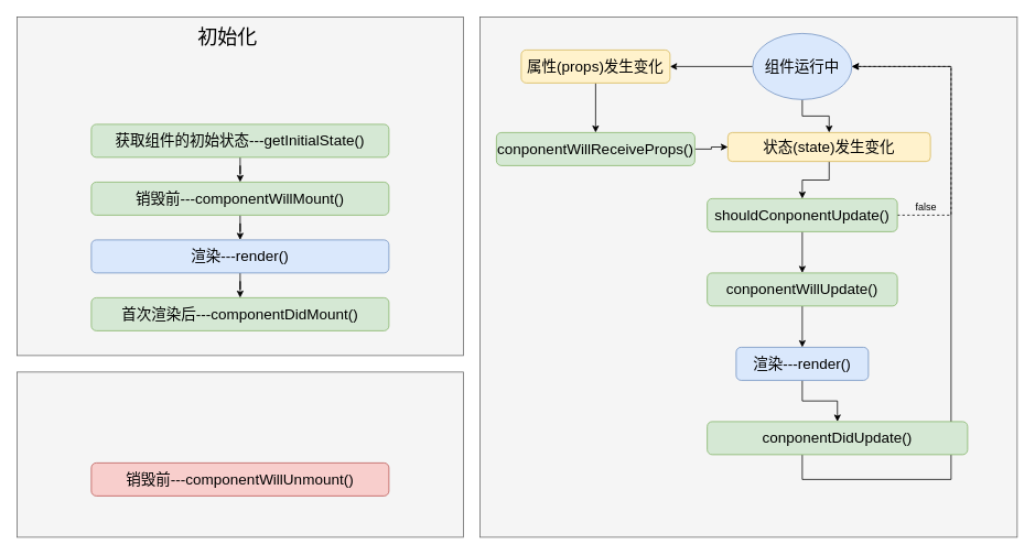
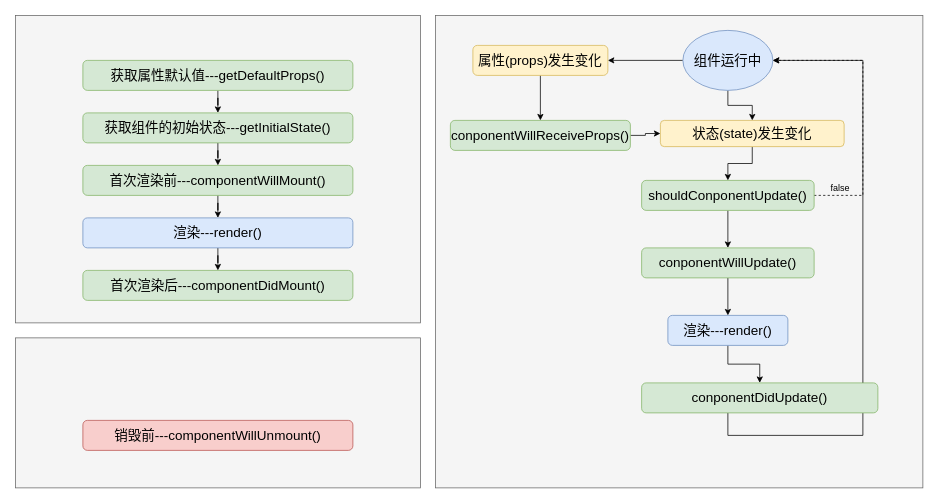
  <mxCell id="0" />
  <mxCell id="1" parent="0" />
  <mxCell id="2" value="" style="rounded=0;whiteSpace=wrap;html=1;fillColor=#f5f5f5;strokeColor=#666666;fontColor=#333333;" vertex="1" parent="1"><mxGeometry x="20" y="450" width="540" height="200" as="geometry" /></mxCell>
  <mxCell id="3" value="" style="rounded=0;whiteSpace=wrap;html=1;fillColor=#f5f5f5;strokeColor=#666666;fontColor=#333333;" vertex="1" parent="1"><mxGeometry x="20" y="20" width="540" height="410" as="geometry" /></mxCell>
- <mxCell id="4" value="&lt;font style=&quot;font-size: 24px&quot;&gt;初始化&lt;/font&gt;" style="text;html=1;strokeColor=none;fillColor=none;align=center;verticalAlign=middle;whiteSpace=wrap;rounded=0;" vertex="1" parent="1"><mxGeometry x="230" y="30" width="90" height="30" as="geometry" /></mxCell>
+ <mxCell id="5" style="edgeStyle=orthogonalEdgeStyle;rounded=0;orthogonalLoop=1;jettySize=auto;html=1;entryX=0.5;entryY=0;entryDx=0;entryDy=0;" edge="1" parent="1" source="6" target="8"><mxGeometry relative="1" as="geometry" /></mxCell>
+ <mxCell id="6" value="&lt;font style=&quot;font-size: 18px&quot;&gt;获取属性默认值---getDefaultProps()&lt;/font&gt;" style="rounded=1;whiteSpace=wrap;html=1;fillColor=#d5e8d4;strokeColor=#82b366;" vertex="1" parent="1"><mxGeometry x="110" y="80" width="360" height="40" as="geometry" /></mxCell>
  <mxCell id="7" style="edgeStyle=orthogonalEdgeStyle;rounded=0;orthogonalLoop=1;jettySize=auto;html=1;entryX=0.5;entryY=0;entryDx=0;entryDy=0;" edge="1" parent="1" source="8" target="10"><mxGeometry relative="1" as="geometry" /></mxCell>
  <mxCell id="8" value="&lt;font style=&quot;font-size: 18px&quot;&gt;获取组件的初始状态---getInitialState()&lt;/font&gt;" style="rounded=1;whiteSpace=wrap;html=1;fillColor=#d5e8d4;strokeColor=#82b366;" vertex="1" parent="1"><mxGeometry x="110" y="150" width="360" height="40" as="geometry" /></mxCell>
  <mxCell id="9" style="edgeStyle=orthogonalEdgeStyle;rounded=0;orthogonalLoop=1;jettySize=auto;html=1;entryX=0.5;entryY=0;entryDx=0;entryDy=0;" edge="1" parent="1" source="10" target="12"><mxGeometry relative="1" as="geometry" /></mxCell>
- <mxCell id="10" value="&lt;font style=&quot;font-size: 18px&quot;&gt;销毁前---componentWillMount()&lt;/font&gt;" style="rounded=1;whiteSpace=wrap;html=1;fillColor=#d5e8d4;strokeColor=#82b366;" vertex="1" parent="1"><mxGeometry x="110" y="220" width="360" height="40" as="geometry" /></mxCell>
+ <mxCell id="10" value="&lt;font style=&quot;font-size: 18px&quot;&gt;首次渲染前---componentWillMount()&lt;/font&gt;" style="rounded=1;whiteSpace=wrap;html=1;fillColor=#d5e8d4;strokeColor=#82b366;" vertex="1" parent="1"><mxGeometry x="110" y="220" width="360" height="40" as="geometry" /></mxCell>
  <mxCell id="11" style="edgeStyle=orthogonalEdgeStyle;rounded=0;orthogonalLoop=1;jettySize=auto;html=1;entryX=0.5;entryY=0;entryDx=0;entryDy=0;" edge="1" parent="1" source="12" target="13"><mxGeometry relative="1" as="geometry" /></mxCell>
  <mxCell id="12" value="&lt;font style=&quot;font-size: 18px&quot;&gt;渲染---render()&lt;/font&gt;" style="rounded=1;whiteSpace=wrap;html=1;fillColor=#dae8fc;strokeColor=#6c8ebf;" vertex="1" parent="1"><mxGeometry x="110" y="290" width="360" height="40" as="geometry" /></mxCell>
  <mxCell id="13" value="&lt;font style=&quot;font-size: 18px&quot;&gt;首次渲染后---componentDidMount()&lt;/font&gt;" style="rounded=1;whiteSpace=wrap;html=1;fillColor=#d5e8d4;strokeColor=#82b366;" vertex="1" parent="1"><mxGeometry x="110" y="360" width="360" height="40" as="geometry" /></mxCell>
  <mxCell id="14" value="&lt;font style=&quot;font-size: 18px&quot;&gt;销毁前---componentWillUnmount()&lt;/font&gt;" style="rounded=1;whiteSpace=wrap;html=1;fillColor=#f8cecc;strokeColor=#b85450;" vertex="1" parent="1"><mxGeometry x="110" y="560" width="360" height="40" as="geometry" /></mxCell>
  <mxCell id="15" value="" style="rounded=0;whiteSpace=wrap;html=1;fillColor=#f5f5f5;strokeColor=#666666;fontColor=#333333;" vertex="1" parent="1"><mxGeometry x="580" y="20" width="650" height="630" as="geometry" /></mxCell>
  <mxCell id="16" style="edgeStyle=orthogonalEdgeStyle;rounded=0;orthogonalLoop=1;jettySize=auto;html=1;entryX=0.5;entryY=0;entryDx=0;entryDy=0;" edge="1" parent="1" source="18" target="22"><mxGeometry relative="1" as="geometry" /></mxCell>
  <mxCell id="17" style="edgeStyle=orthogonalEdgeStyle;rounded=0;orthogonalLoop=1;jettySize=auto;html=1;entryX=1;entryY=0.5;entryDx=0;entryDy=0;" edge="1" parent="1" source="18" target="20"><mxGeometry relative="1" as="geometry" /></mxCell>
  <mxCell id="18" value="&lt;font style=&quot;font-size: 18px&quot;&gt;组件运行中&lt;/font&gt;" style="ellipse;whiteSpace=wrap;html=1;fillColor=#dae8fc;strokeColor=#6c8ebf;" vertex="1" parent="1"><mxGeometry x="910" y="40" width="120" height="80" as="geometry" /></mxCell>
  <mxCell id="19" style="edgeStyle=orthogonalEdgeStyle;rounded=0;orthogonalLoop=1;jettySize=auto;html=1;entryX=0.5;entryY=0;entryDx=0;entryDy=0;" edge="1" parent="1" source="20" target="33"><mxGeometry relative="1" as="geometry" /></mxCell>
  <mxCell id="20" value="&lt;font style=&quot;font-size: 18px&quot;&gt;属性(props)发生变化&lt;/font&gt;" style="rounded=1;whiteSpace=wrap;html=1;fillColor=#fff2cc;strokeColor=#d6b656;" vertex="1" parent="1"><mxGeometry x="630" y="60" width="180" height="40" as="geometry" /></mxCell>
  <mxCell id="21" style="edgeStyle=orthogonalEdgeStyle;rounded=0;orthogonalLoop=1;jettySize=auto;html=1;entryX=0.5;entryY=0;entryDx=0;entryDy=0;" edge="1" parent="1" source="22" target="25"><mxGeometry relative="1" as="geometry" /></mxCell>
  <mxCell id="22" value="&lt;font style=&quot;font-size: 18px&quot;&gt;状态(state)发生变化&lt;/font&gt;" style="rounded=1;whiteSpace=wrap;html=1;fillColor=#fff2cc;strokeColor=#d6b656;" vertex="1" parent="1"><mxGeometry x="880" y="160" width="245" height="35" as="geometry" /></mxCell>
  <mxCell id="23" style="edgeStyle=orthogonalEdgeStyle;rounded=0;orthogonalLoop=1;jettySize=auto;html=1;" edge="1" parent="1" source="25" target="27"><mxGeometry relative="1" as="geometry" /></mxCell>
  <mxCell id="24" style="edgeStyle=orthogonalEdgeStyle;rounded=0;orthogonalLoop=1;jettySize=auto;html=1;entryX=1;entryY=0.5;entryDx=0;entryDy=0;dashed=1;" edge="1" parent="1" source="25" target="18"><mxGeometry relative="1" as="geometry"><Array as="points"><mxPoint x="1150" y="260" /><mxPoint x="1150" y="80" /></Array></mxGeometry></mxCell>
  <mxCell id="25" value="&lt;font style=&quot;font-size: 18px&quot;&gt;shouldConponentUpdate()&lt;/font&gt;" style="rounded=1;whiteSpace=wrap;html=1;fillColor=#d5e8d4;strokeColor=#82b366;" vertex="1" parent="1"><mxGeometry x="855" y="240" width="230" height="40" as="geometry" /></mxCell>
  <mxCell id="26" style="edgeStyle=orthogonalEdgeStyle;rounded=0;orthogonalLoop=1;jettySize=auto;html=1;entryX=0.5;entryY=0;entryDx=0;entryDy=0;" edge="1" parent="1" source="27" target="31"><mxGeometry relative="1" as="geometry" /></mxCell>
  <mxCell id="27" value="&lt;font style=&quot;font-size: 18px&quot;&gt;conponentWillUpdate()&lt;/font&gt;" style="rounded=1;whiteSpace=wrap;html=1;fillColor=#d5e8d4;strokeColor=#82b366;" vertex="1" parent="1"><mxGeometry x="855" y="330" width="230" height="40" as="geometry" /></mxCell>
  <mxCell id="28" style="edgeStyle=orthogonalEdgeStyle;rounded=0;orthogonalLoop=1;jettySize=auto;html=1;entryX=1;entryY=0.5;entryDx=0;entryDy=0;" edge="1" parent="1" source="29" target="18"><mxGeometry relative="1" as="geometry"><Array as="points"><mxPoint x="970" y="580" /><mxPoint x="1150" y="580" /><mxPoint x="1150" y="80" /></Array></mxGeometry></mxCell>
  <mxCell id="29" value="&lt;font style=&quot;font-size: 18px&quot;&gt;conponentDidUpdate()&lt;/font&gt;" style="rounded=1;whiteSpace=wrap;html=1;fillColor=#d5e8d4;strokeColor=#82b366;" vertex="1" parent="1"><mxGeometry x="855" y="510" width="315" height="40" as="geometry" /></mxCell>
  <mxCell id="30" style="edgeStyle=orthogonalEdgeStyle;rounded=0;orthogonalLoop=1;jettySize=auto;html=1;entryX=0.5;entryY=0;entryDx=0;entryDy=0;" edge="1" parent="1" source="31" target="29"><mxGeometry relative="1" as="geometry" /></mxCell>
  <mxCell id="31" value="&lt;font style=&quot;font-size: 18px&quot;&gt;渲染---render()&lt;/font&gt;" style="rounded=1;whiteSpace=wrap;html=1;fillColor=#dae8fc;strokeColor=#6c8ebf;" vertex="1" parent="1"><mxGeometry x="890" y="420" width="160" height="40" as="geometry" /></mxCell>
  <mxCell id="32" style="edgeStyle=orthogonalEdgeStyle;rounded=0;orthogonalLoop=1;jettySize=auto;html=1;entryX=0;entryY=0.5;entryDx=0;entryDy=0;" edge="1" parent="1" source="33" target="22"><mxGeometry relative="1" as="geometry" /></mxCell>
  <mxCell id="33" value="&lt;font style=&quot;font-size: 18px&quot;&gt;conponentWillReceiveProps()&lt;/font&gt;" style="rounded=1;whiteSpace=wrap;html=1;fillColor=#d5e8d4;strokeColor=#82b366;" vertex="1" parent="1"><mxGeometry x="600" y="160" width="240" height="40" as="geometry" /></mxCell>
  <mxCell id="34" value="false" style="text;html=1;strokeColor=none;fillColor=none;align=center;verticalAlign=middle;whiteSpace=wrap;rounded=0;" vertex="1" parent="1"><mxGeometry x="1100" y="240" width="40" height="20" as="geometry" /></mxCell>
